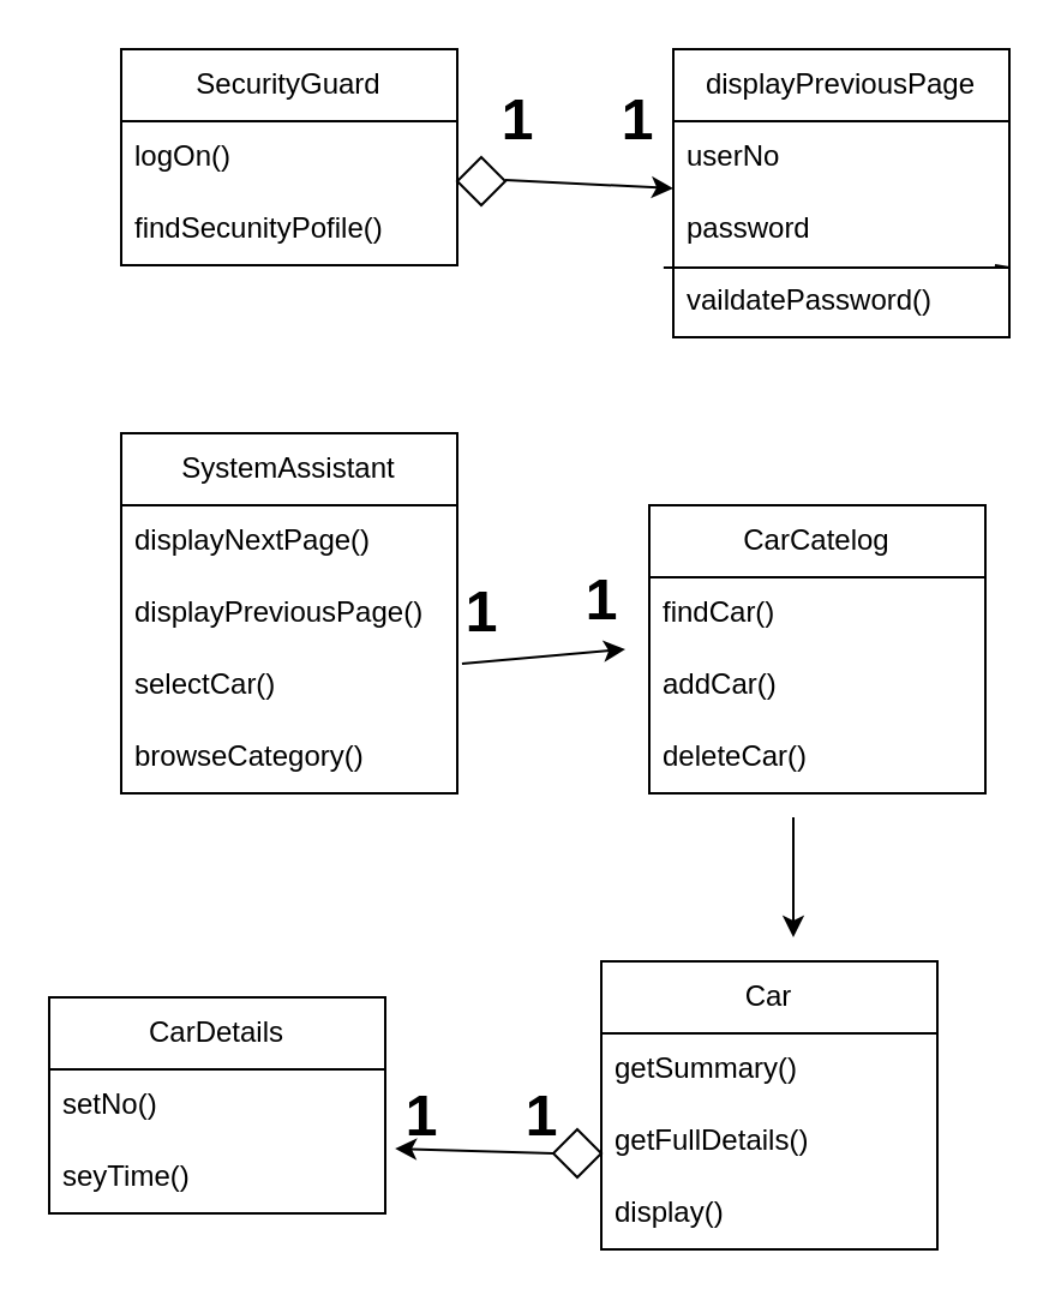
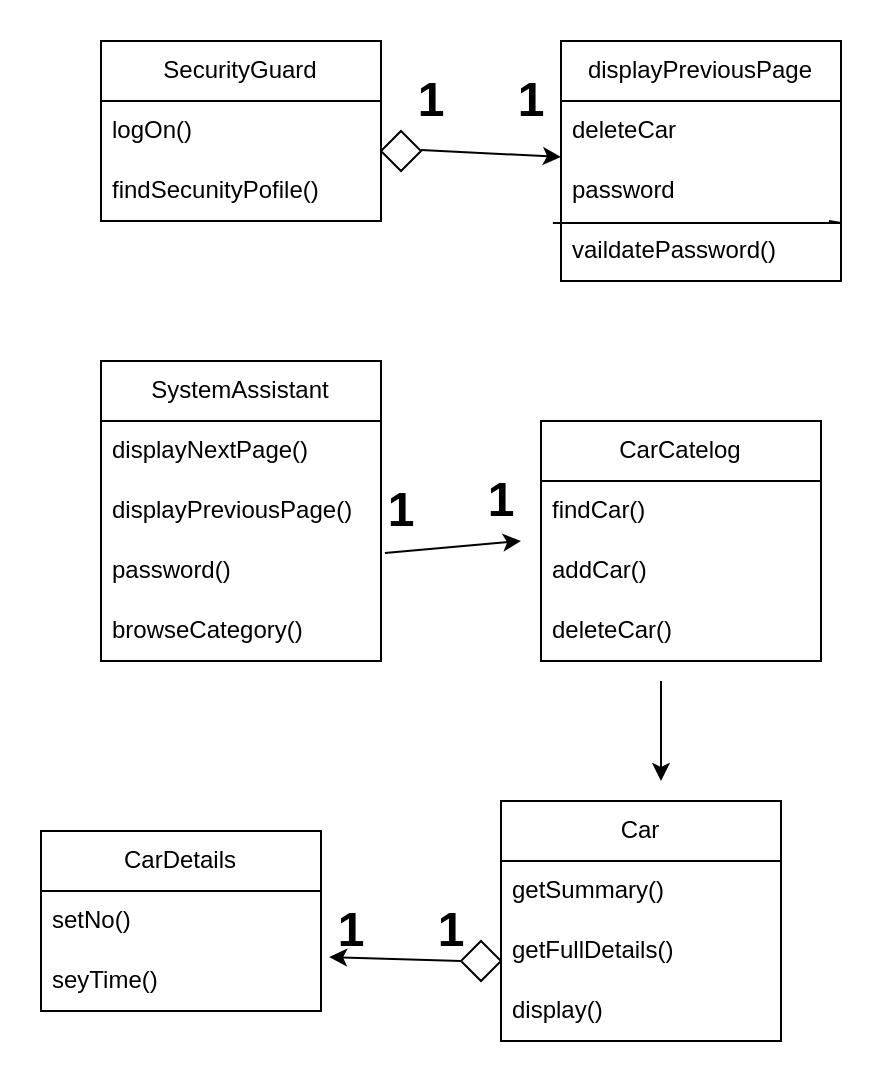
  <mxCell id="0" />
  <mxCell id="1" parent="0" />
  <mxCell id="2" value="SecurityGuard" style="swimlane;fontStyle=0;childLayout=stackLayout;horizontal=1;startSize=30;horizontalStack=0;resizeParent=1;resizeParentMax=0;resizeLast=0;collapsible=1;marginBottom=0;whiteSpace=wrap;html=1;" parent="1" vertex="1"><mxGeometry x="50" y="20" width="140" height="90" as="geometry" /></mxCell>
  <mxCell id="3" value="logOn()" style="text;strokeColor=none;fillColor=none;align=left;verticalAlign=middle;spacingLeft=4;spacingRight=4;overflow=hidden;points=[[0,0.5],[1,0.5]];portConstraint=eastwest;rotatable=0;whiteSpace=wrap;html=1;" parent="2" vertex="1"><mxGeometry y="30" width="140" height="30" as="geometry" /></mxCell>
  <mxCell id="4" value="findSecunityPofile()" style="text;strokeColor=none;fillColor=none;align=left;verticalAlign=middle;spacingLeft=4;spacingRight=4;overflow=hidden;points=[[0,0.5],[1,0.5]];portConstraint=eastwest;rotatable=0;whiteSpace=wrap;html=1;" parent="2" vertex="1"><mxGeometry y="60" width="140" height="30" as="geometry" /></mxCell>
  <mxCell id="5" value="CarCatelog" style="swimlane;fontStyle=0;childLayout=stackLayout;horizontal=1;startSize=30;horizontalStack=0;resizeParent=1;resizeParentMax=0;resizeLast=0;collapsible=1;marginBottom=0;whiteSpace=wrap;html=1;" parent="1" vertex="1"><mxGeometry x="270" y="210" width="140" height="120" as="geometry" /></mxCell>
  <mxCell id="6" value="findCar()" style="text;strokeColor=none;fillColor=none;align=left;verticalAlign=middle;spacingLeft=4;spacingRight=4;overflow=hidden;points=[[0,0.5],[1,0.5]];portConstraint=eastwest;rotatable=0;whiteSpace=wrap;html=1;" parent="5" vertex="1"><mxGeometry y="30" width="140" height="30" as="geometry" /></mxCell>
  <mxCell id="7" value="addCar()" style="text;strokeColor=none;fillColor=none;align=left;verticalAlign=middle;spacingLeft=4;spacingRight=4;overflow=hidden;points=[[0,0.5],[1,0.5]];portConstraint=eastwest;rotatable=0;whiteSpace=wrap;html=1;" parent="5" vertex="1"><mxGeometry y="60" width="140" height="30" as="geometry" /></mxCell>
  <mxCell id="8" value="deleteCar()" style="text;strokeColor=none;fillColor=none;align=left;verticalAlign=middle;spacingLeft=4;spacingRight=4;overflow=hidden;points=[[0,0.5],[1,0.5]];portConstraint=eastwest;rotatable=0;whiteSpace=wrap;html=1;" parent="5" vertex="1"><mxGeometry y="90" width="140" height="30" as="geometry" /></mxCell>
  <mxCell id="9" value="SystemAssistant" style="swimlane;fontStyle=0;childLayout=stackLayout;horizontal=1;startSize=30;horizontalStack=0;resizeParent=1;resizeParentMax=0;resizeLast=0;collapsible=1;marginBottom=0;whiteSpace=wrap;html=1;" parent="1" vertex="1"><mxGeometry x="50" y="180" width="140" height="150" as="geometry" /></mxCell>
  <mxCell id="10" value="displayNextPage()" style="text;strokeColor=none;fillColor=none;align=left;verticalAlign=middle;spacingLeft=4;spacingRight=4;overflow=hidden;points=[[0,0.5],[1,0.5]];portConstraint=eastwest;rotatable=0;whiteSpace=wrap;html=1;" parent="9" vertex="1"><mxGeometry y="30" width="140" height="30" as="geometry" /></mxCell>
  <mxCell id="11" value="displayPreviousPage()" style="text;strokeColor=none;fillColor=none;align=left;verticalAlign=middle;spacingLeft=4;spacingRight=4;overflow=hidden;points=[[0,0.5],[1,0.5]];portConstraint=eastwest;rotatable=0;whiteSpace=wrap;html=1;" parent="9" vertex="1"><mxGeometry y="60" width="140" height="30" as="geometry" /></mxCell>
- <mxCell id="12" value="selectCar()" style="text;strokeColor=none;fillColor=none;align=left;verticalAlign=middle;spacingLeft=4;spacingRight=4;overflow=hidden;points=[[0,0.5],[1,0.5]];portConstraint=eastwest;rotatable=0;whiteSpace=wrap;html=1;" parent="9" vertex="1"><mxGeometry y="90" width="140" height="30" as="geometry" /></mxCell>
+ <mxCell id="12" value="password()" style="text;strokeColor=none;fillColor=none;align=left;verticalAlign=middle;spacingLeft=4;spacingRight=4;overflow=hidden;points=[[0,0.5],[1,0.5]];portConstraint=eastwest;rotatable=0;whiteSpace=wrap;html=1;" parent="9" vertex="1"><mxGeometry y="90" width="140" height="30" as="geometry" /></mxCell>
  <mxCell id="13" value="browseCategory()" style="text;strokeColor=none;fillColor=none;align=left;verticalAlign=middle;spacingLeft=4;spacingRight=4;overflow=hidden;points=[[0,0.5],[1,0.5]];portConstraint=eastwest;rotatable=0;whiteSpace=wrap;html=1;" parent="9" vertex="1"><mxGeometry y="120" width="140" height="30" as="geometry" /></mxCell>
  <mxCell id="14" value="displayPreviousPage" style="swimlane;fontStyle=0;childLayout=stackLayout;horizontal=1;startSize=30;horizontalStack=0;resizeParent=1;resizeParentMax=0;resizeLast=0;collapsible=1;marginBottom=0;whiteSpace=wrap;html=1;" parent="1" vertex="1"><mxGeometry x="280" y="20" width="140" height="120" as="geometry" /></mxCell>
- <mxCell id="15" value="userNo" style="text;strokeColor=none;fillColor=none;align=left;verticalAlign=middle;spacingLeft=4;spacingRight=4;overflow=hidden;points=[[0,0.5],[1,0.5]];portConstraint=eastwest;rotatable=0;whiteSpace=wrap;html=1;" parent="14" vertex="1"><mxGeometry y="30" width="140" height="30" as="geometry" /></mxCell>
+ <mxCell id="15" value="deleteCar" style="text;strokeColor=none;fillColor=none;align=left;verticalAlign=middle;spacingLeft=4;spacingRight=4;overflow=hidden;points=[[0,0.5],[1,0.5]];portConstraint=eastwest;rotatable=0;whiteSpace=wrap;html=1;" parent="14" vertex="1"><mxGeometry y="30" width="140" height="30" as="geometry" /></mxCell>
  <mxCell id="16" value="password" style="text;strokeColor=none;fillColor=none;align=left;verticalAlign=middle;spacingLeft=4;spacingRight=4;overflow=hidden;points=[[0,0.5],[1,0.5]];portConstraint=eastwest;rotatable=0;whiteSpace=wrap;html=1;" parent="14" vertex="1"><mxGeometry y="60" width="140" height="30" as="geometry" /></mxCell>
  <mxCell id="17" value="vaildatePassword()" style="text;strokeColor=none;fillColor=none;align=left;verticalAlign=middle;spacingLeft=4;spacingRight=4;overflow=hidden;points=[[0,0.5],[1,0.5]];portConstraint=eastwest;rotatable=0;whiteSpace=wrap;html=1;" parent="14" vertex="1"><mxGeometry y="90" width="140" height="30" as="geometry" /></mxCell>
  <mxCell id="18" value="" style="endArrow=none;html=1;rounded=0;entryX=-0.029;entryY=0.033;entryDx=0;entryDy=0;entryPerimeter=0;exitX=0.957;exitY=0;exitDx=0;exitDy=0;exitPerimeter=0;" parent="14" source="17" target="17" edge="1"><mxGeometry width="50" height="50" relative="1" as="geometry"><mxPoint x="-110" y="165" as="sourcePoint" /><mxPoint x="-60" y="115" as="targetPoint" /><Array as="points"><mxPoint x="140" y="91" /></Array></mxGeometry></mxCell>
  <mxCell id="19" value="CarDetails" style="swimlane;fontStyle=0;childLayout=stackLayout;horizontal=1;startSize=30;horizontalStack=0;resizeParent=1;resizeParentMax=0;resizeLast=0;collapsible=1;marginBottom=0;whiteSpace=wrap;html=1;" parent="1" vertex="1"><mxGeometry x="20" y="415" width="140" height="90" as="geometry" /></mxCell>
  <mxCell id="20" value="setNo()" style="text;strokeColor=none;fillColor=none;align=left;verticalAlign=middle;spacingLeft=4;spacingRight=4;overflow=hidden;points=[[0,0.5],[1,0.5]];portConstraint=eastwest;rotatable=0;whiteSpace=wrap;html=1;" parent="19" vertex="1"><mxGeometry y="30" width="140" height="30" as="geometry" /></mxCell>
  <mxCell id="21" value="seyTime()" style="text;strokeColor=none;fillColor=none;align=left;verticalAlign=middle;spacingLeft=4;spacingRight=4;overflow=hidden;points=[[0,0.5],[1,0.5]];portConstraint=eastwest;rotatable=0;whiteSpace=wrap;html=1;" parent="19" vertex="1"><mxGeometry y="60" width="140" height="30" as="geometry" /></mxCell>
  <mxCell id="22" value="Car" style="swimlane;fontStyle=0;childLayout=stackLayout;horizontal=1;startSize=30;horizontalStack=0;resizeParent=1;resizeParentMax=0;resizeLast=0;collapsible=1;marginBottom=0;whiteSpace=wrap;html=1;" parent="1" vertex="1"><mxGeometry x="250" y="400" width="140" height="120" as="geometry" /></mxCell>
  <mxCell id="23" value="getSummary()" style="text;strokeColor=none;fillColor=none;align=left;verticalAlign=middle;spacingLeft=4;spacingRight=4;overflow=hidden;points=[[0,0.5],[1,0.5]];portConstraint=eastwest;rotatable=0;whiteSpace=wrap;html=1;" parent="22" vertex="1"><mxGeometry y="30" width="140" height="30" as="geometry" /></mxCell>
  <mxCell id="24" value="getFullDetails()" style="text;strokeColor=none;fillColor=none;align=left;verticalAlign=middle;spacingLeft=4;spacingRight=4;overflow=hidden;points=[[0,0.5],[1,0.5]];portConstraint=eastwest;rotatable=0;whiteSpace=wrap;html=1;" parent="22" vertex="1"><mxGeometry y="60" width="140" height="30" as="geometry" /></mxCell>
  <mxCell id="25" value="display()" style="text;strokeColor=none;fillColor=none;align=left;verticalAlign=middle;spacingLeft=4;spacingRight=4;overflow=hidden;points=[[0,0.5],[1,0.5]];portConstraint=eastwest;rotatable=0;whiteSpace=wrap;html=1;" parent="22" vertex="1"><mxGeometry y="90" width="140" height="30" as="geometry" /></mxCell>
  <mxCell id="26" value="" style="rhombus;whiteSpace=wrap;html=1;" parent="1" vertex="1"><mxGeometry x="190" y="65" width="20" height="20" as="geometry" /></mxCell>
  <mxCell id="27" value="" style="endArrow=classic;html=1;rounded=0;entryX=0;entryY=0.933;entryDx=0;entryDy=0;entryPerimeter=0;" parent="1" target="15" edge="1"><mxGeometry width="50" height="50" relative="1" as="geometry"><mxPoint x="210" y="74.5" as="sourcePoint" /><mxPoint x="260" y="74.5" as="targetPoint" /></mxGeometry></mxCell>
  <mxCell id="28" value="" style="endArrow=classic;html=1;rounded=0;exitX=1.014;exitY=0.2;exitDx=0;exitDy=0;exitPerimeter=0;" parent="1" source="12" edge="1"><mxGeometry width="50" height="50" relative="1" as="geometry"><mxPoint x="200" y="280" as="sourcePoint" /><mxPoint x="260" y="270" as="targetPoint" /></mxGeometry></mxCell>
  <mxCell id="29" value="" style="endArrow=classic;html=1;rounded=0;" parent="1" edge="1"><mxGeometry width="50" height="50" relative="1" as="geometry"><mxPoint x="330" y="340" as="sourcePoint" /><mxPoint x="330" y="390" as="targetPoint" /></mxGeometry></mxCell>
  <mxCell id="30" value="" style="rhombus;whiteSpace=wrap;html=1;" parent="1" vertex="1"><mxGeometry x="230" y="470" width="20" height="20" as="geometry" /></mxCell>
  <mxCell id="31" value="" style="endArrow=classic;html=1;rounded=0;exitX=0;exitY=0.5;exitDx=0;exitDy=0;entryX=1.029;entryY=0.1;entryDx=0;entryDy=0;entryPerimeter=0;" parent="1" source="30" target="21" edge="1"><mxGeometry width="50" height="50" relative="1" as="geometry"><mxPoint x="220" y="480" as="sourcePoint" /><mxPoint x="170" y="490" as="targetPoint" /></mxGeometry></mxCell>
  <mxCell id="32" value="1" style="text;strokeColor=none;fillColor=none;html=1;fontSize=24;fontStyle=1;verticalAlign=middle;align=center;" parent="1" vertex="1"><mxGeometry x="225" y="235" width="50" height="30" as="geometry" /></mxCell>
  <mxCell id="33" value="1" style="text;strokeColor=none;fillColor=none;html=1;fontSize=24;fontStyle=1;verticalAlign=middle;align=center;" parent="1" vertex="1"><mxGeometry x="175" y="240" width="50" height="30" as="geometry" /></mxCell>
  <mxCell id="34" value="1" style="text;strokeColor=none;fillColor=none;html=1;fontSize=24;fontStyle=1;verticalAlign=middle;align=center;" parent="1" vertex="1"><mxGeometry x="190" y="35" width="50" height="30" as="geometry" /></mxCell>
  <mxCell id="35" value="1" style="text;strokeColor=none;fillColor=none;html=1;fontSize=24;fontStyle=1;verticalAlign=middle;align=center;" parent="1" vertex="1"><mxGeometry x="150" y="450" width="50" height="30" as="geometry" /></mxCell>
  <mxCell id="36" value="1" style="text;strokeColor=none;fillColor=none;html=1;fontSize=24;fontStyle=1;verticalAlign=middle;align=center;" parent="1" vertex="1"><mxGeometry x="200" y="450" width="50" height="30" as="geometry" /></mxCell>
  <mxCell id="37" value="1" style="text;strokeColor=none;fillColor=none;html=1;fontSize=24;fontStyle=1;verticalAlign=middle;align=center;" parent="1" vertex="1"><mxGeometry x="240" y="35" width="50" height="30" as="geometry" /></mxCell>
